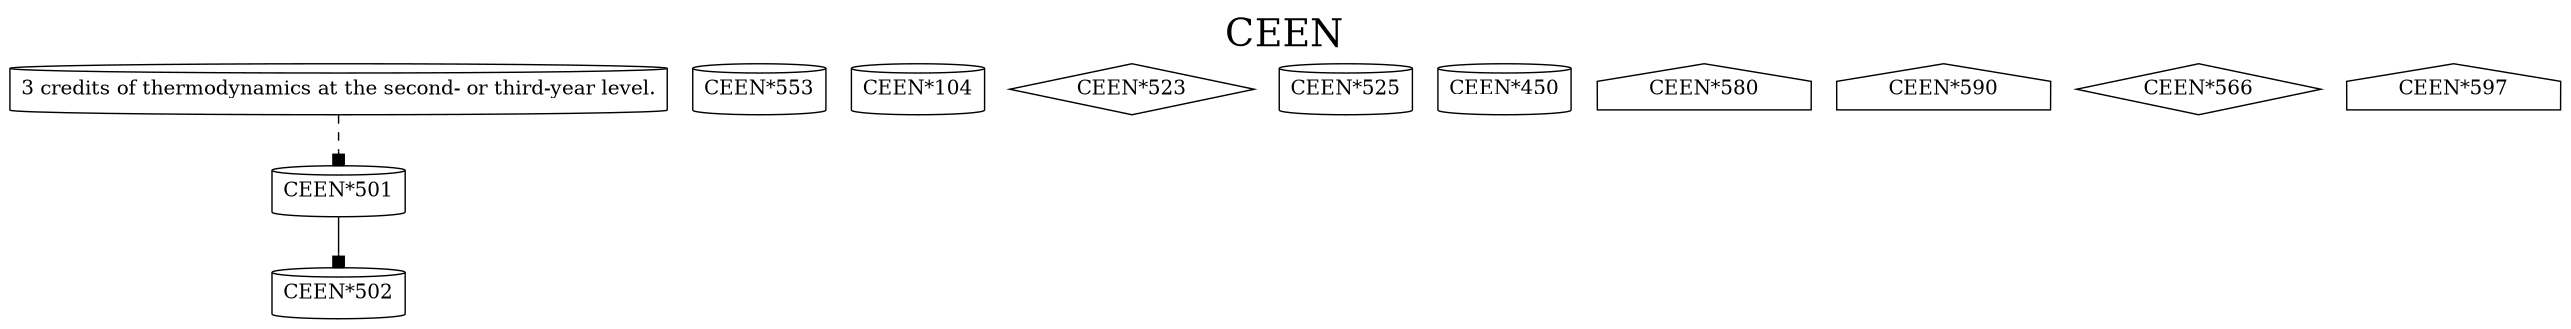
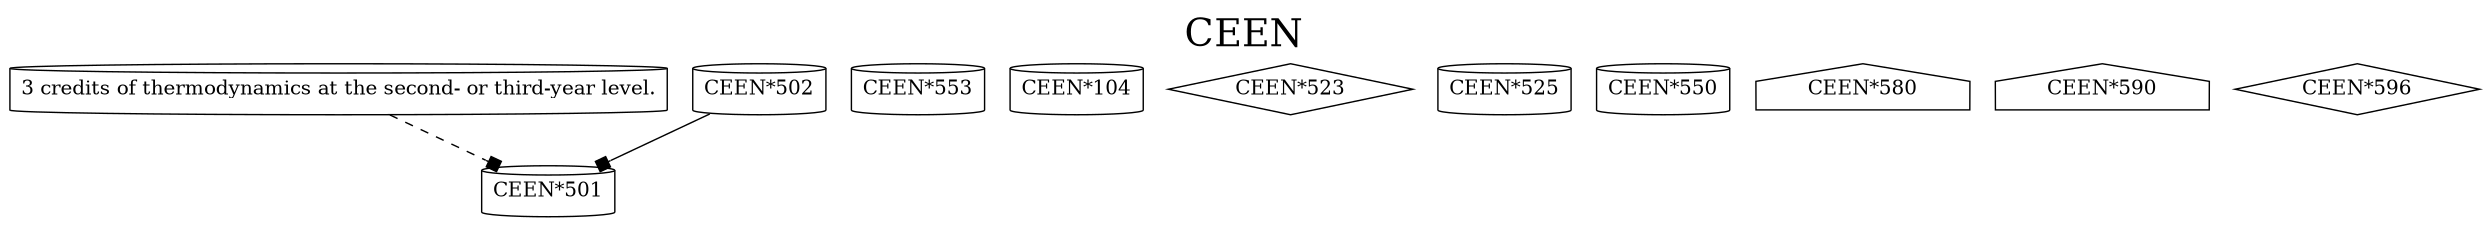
  digraph {
    fontsize=27
    label=CEEN
    labelloc=t
    node [shape=cylinder]
    edge [arrowhead=box]
    "3 credits of thermodynamics at the second- or third-year level."
    "CEEN*501"
    "CEEN*502"
    n4 [label="CEEN*553"]
    n5 [label="CEEN*104"]
    "CEEN*523" [shape=diamond]
    "CEEN*525"
-   "CEEN*550" [label="CEEN*450"]
+   "CEEN*550"
    "CEEN*580" [shape=house]
    "CEEN*590" [shape=house]
-   "CEEN*596" [shape=diamond label="CEEN*566"]
-   "CEEN*597" [shape=house]
+   "CEEN*596" [shape=diamond]
    "3 credits of thermodynamics at the second- or third-year level." -> "CEEN*501" [style=dashed]
-   "CEEN*501" -> "CEEN*502" [style=solid]
+   "CEEN*502" -> "CEEN*501" [style=solid]
  }
